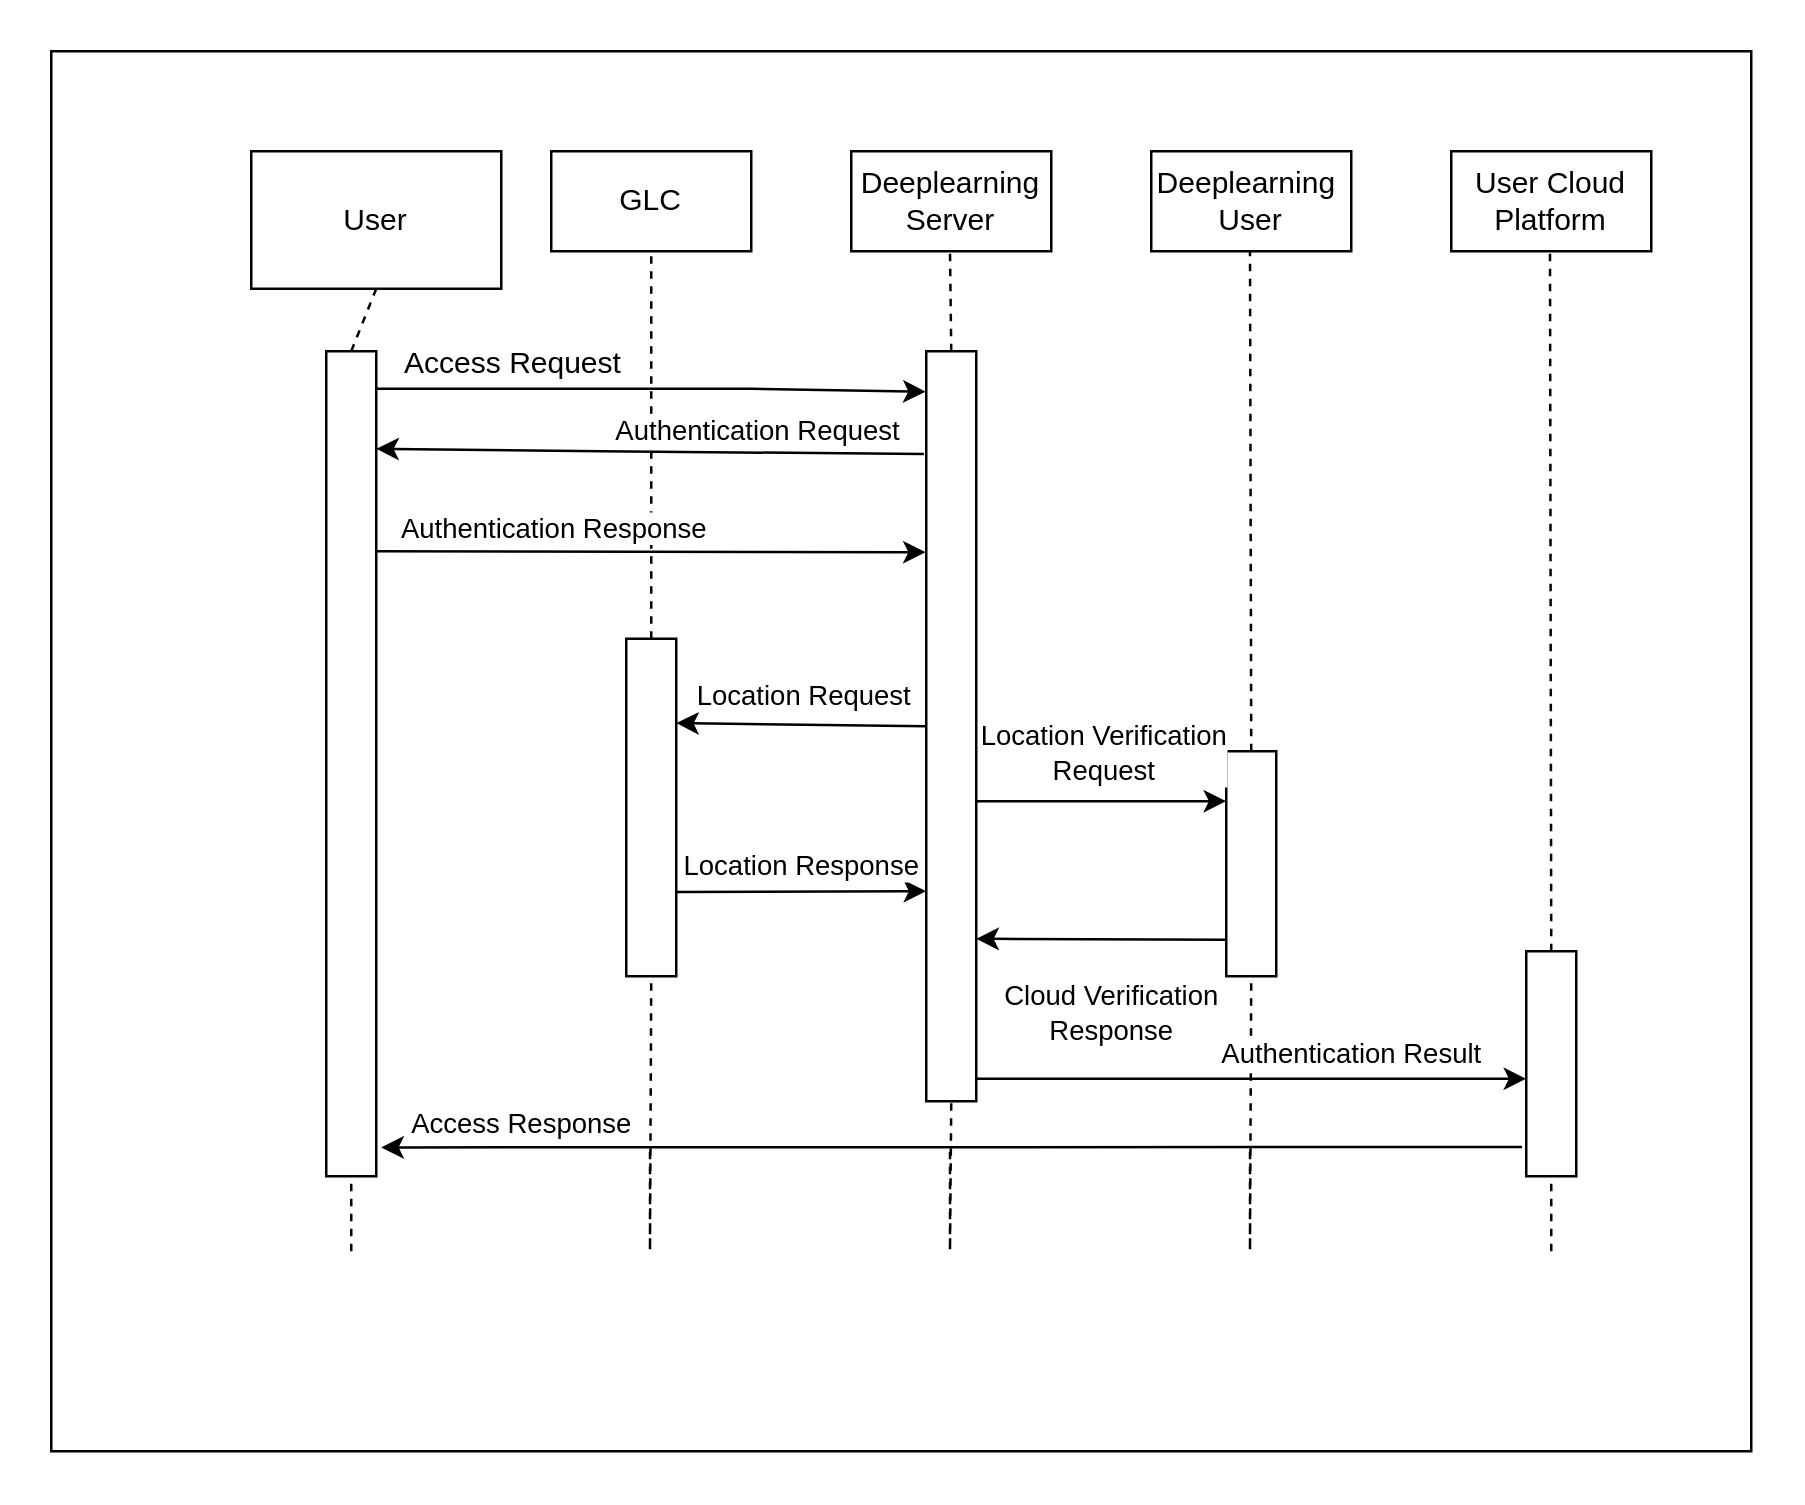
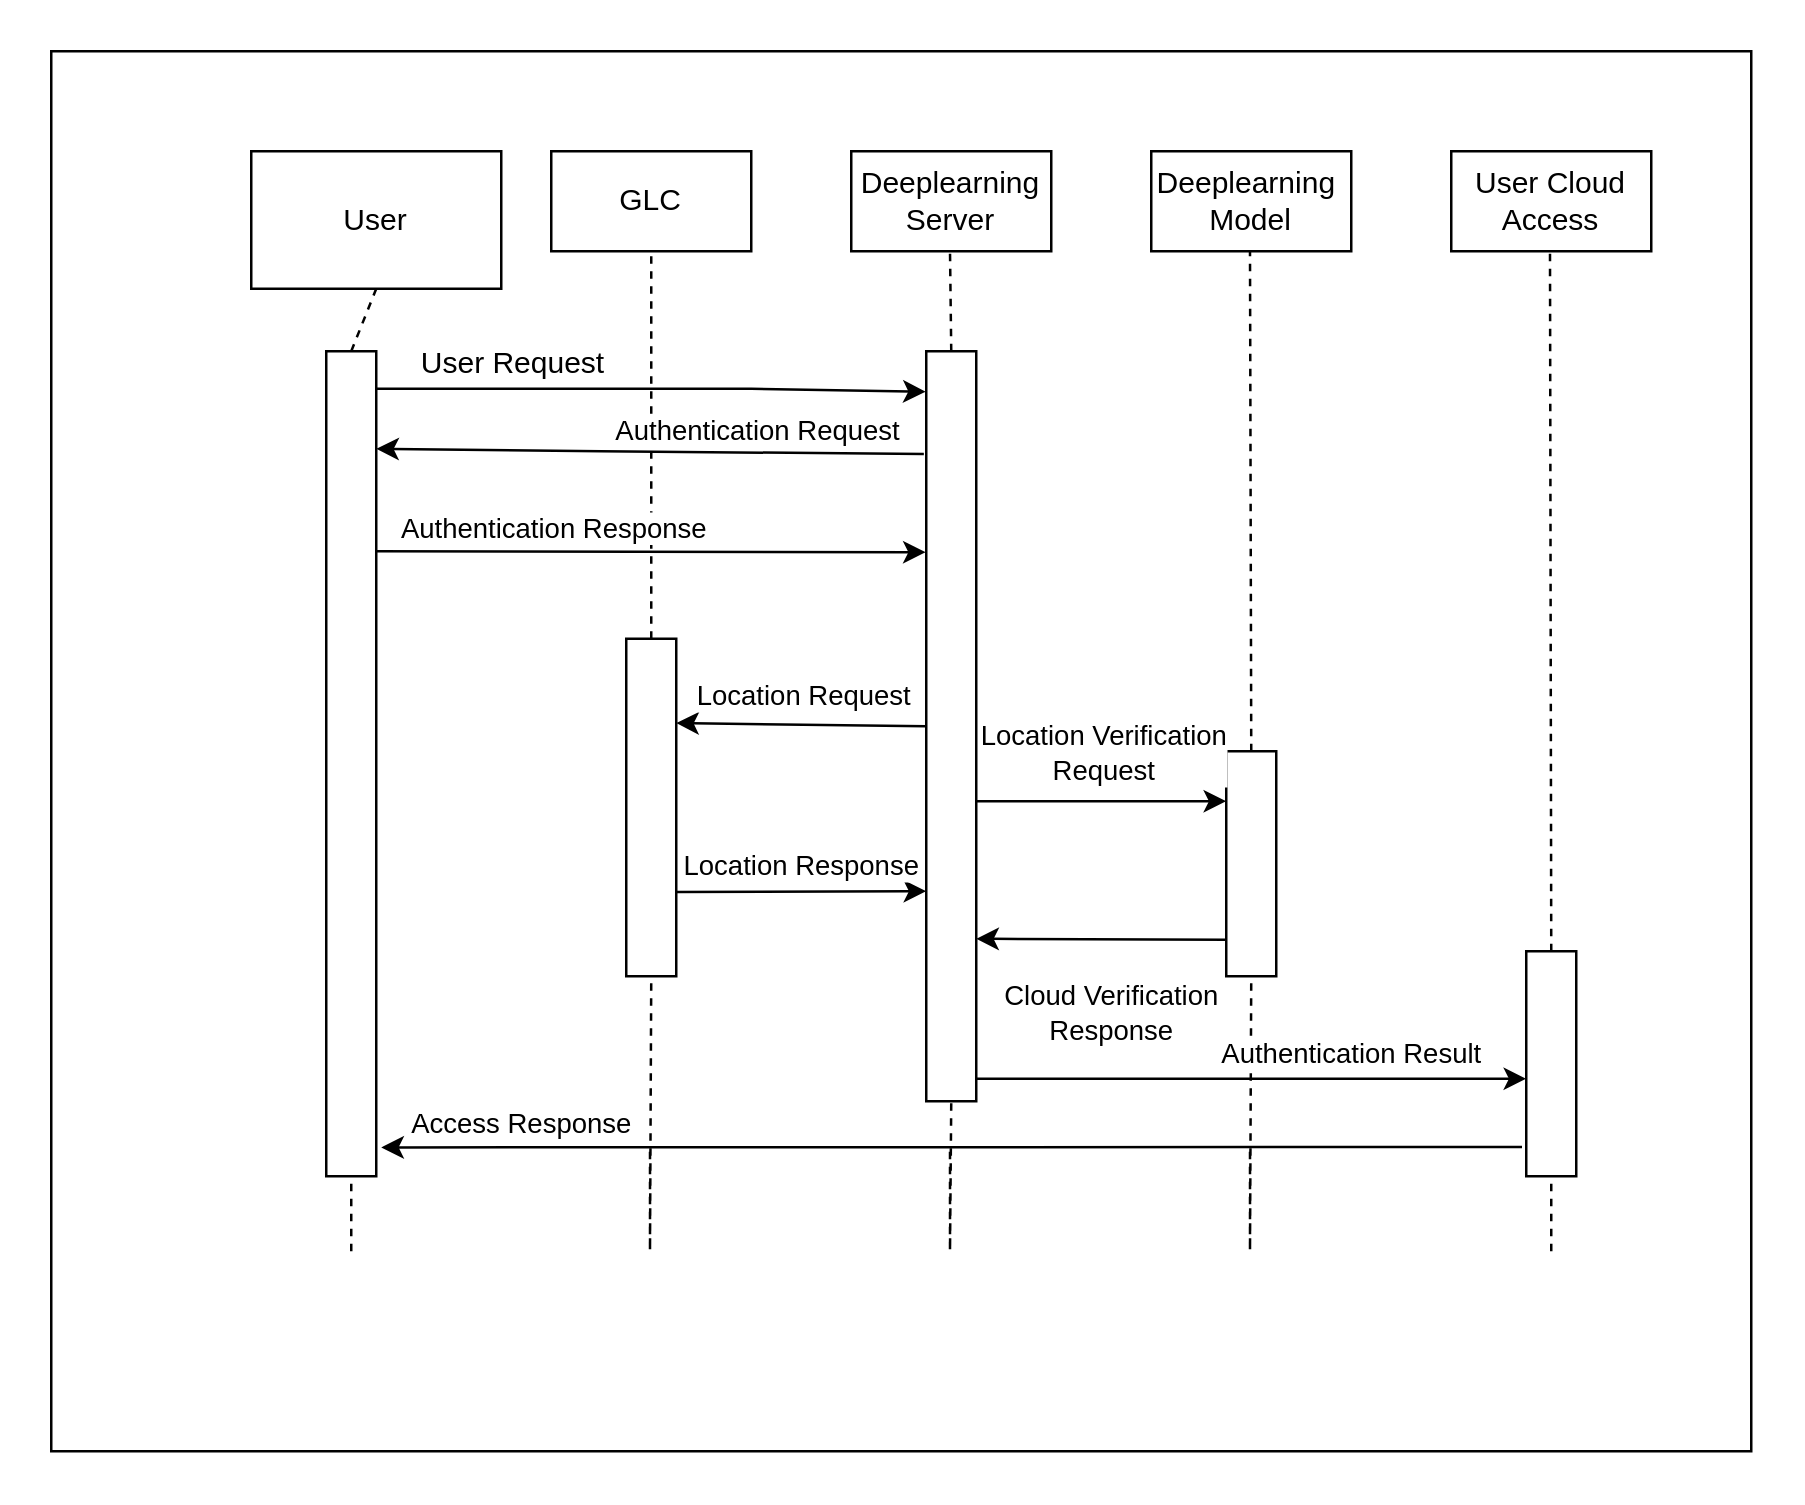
  <mxCell id="0" />
  <mxCell id="1" parent="0" />
  <mxCell id="2" value="" style="rounded=0;whiteSpace=wrap;html=1;fillColor=none;" vertex="1" parent="1"><mxGeometry x="20" y="20" width="680" height="560" as="geometry" /></mxCell>
  <mxCell id="3" value="User" style="rounded=0;whiteSpace=wrap;html=1;fillColor=none;" vertex="1" parent="1"><mxGeometry x="100" y="60" width="100" height="55" as="geometry" /></mxCell>
  <mxCell id="4" value="GLC" style="rounded=0;whiteSpace=wrap;html=1;fillColor=none;" vertex="1" parent="1"><mxGeometry x="220" y="60" width="80" height="40" as="geometry" /></mxCell>
- <mxCell id="5" value="User Cloud Platform" style="rounded=0;whiteSpace=wrap;html=1;fillColor=none;" vertex="1" parent="1"><mxGeometry x="580" y="60" width="80" height="40" as="geometry" /></mxCell>
+ <mxCell id="5" value="User Cloud Access" style="rounded=0;whiteSpace=wrap;html=1;fillColor=none;" vertex="1" parent="1"><mxGeometry x="580" y="60" width="80" height="40" as="geometry" /></mxCell>
  <mxCell id="6" value="Deeplearning&lt;br&gt;Server" style="rounded=0;whiteSpace=wrap;html=1;fillColor=none;" vertex="1" parent="1"><mxGeometry x="340" y="60" width="80" height="40" as="geometry" /></mxCell>
- <mxCell id="7" value="Deeplearning&amp;nbsp;&lt;br&gt;User" style="rounded=0;whiteSpace=wrap;html=1;fillColor=none;" vertex="1" parent="1"><mxGeometry x="460" y="60" width="80" height="40" as="geometry" /></mxCell>
+ <mxCell id="7" value="Deeplearning&amp;nbsp;&lt;br&gt;Model" style="rounded=0;whiteSpace=wrap;html=1;fillColor=none;" vertex="1" parent="1"><mxGeometry x="460" y="60" width="80" height="40" as="geometry" /></mxCell>
  <mxCell id="8" value="" style="endArrow=none;dashed=1;html=1;rounded=0;entryX=0.5;entryY=1;entryDx=0;entryDy=0;exitX=0.5;exitY=0;exitDx=0;exitDy=0;startArrow=none;" edge="1" parent="1" source="15"><mxGeometry width="50" height="50" relative="1" as="geometry"><mxPoint x="379.5" y="460.16" as="sourcePoint" /><mxPoint x="379.5" y="100" as="targetPoint" /><Array as="points" /></mxGeometry></mxCell>
  <mxCell id="9" value="" style="endArrow=none;dashed=1;html=1;rounded=0;entryX=0.5;entryY=1;entryDx=0;entryDy=0;exitX=0.5;exitY=0;exitDx=0;exitDy=0;startArrow=none;" edge="1" parent="1" source="29"><mxGeometry width="50" height="50" relative="1" as="geometry"><mxPoint x="499.5" y="460.16" as="sourcePoint" /><mxPoint x="499.5" y="100" as="targetPoint" /><Array as="points" /></mxGeometry></mxCell>
  <mxCell id="10" value="" style="endArrow=none;dashed=1;html=1;rounded=0;entryX=0.5;entryY=1;entryDx=0;entryDy=0;exitX=0.5;exitY=0;exitDx=0;exitDy=0;startArrow=none;" edge="1" parent="1" source="35"><mxGeometry width="50" height="50" relative="1" as="geometry"><mxPoint x="619.5" y="460.16" as="sourcePoint" /><mxPoint x="619.5" y="100" as="targetPoint" /><Array as="points" /></mxGeometry></mxCell>
  <mxCell id="11" value="" style="endArrow=none;dashed=1;html=1;rounded=0;entryX=0.5;entryY=1;entryDx=0;entryDy=0;exitX=0.125;exitY=0.786;exitDx=0;exitDy=0;exitPerimeter=0;" edge="1" parent="1" target="17"><mxGeometry width="50" height="50" relative="1" as="geometry"><mxPoint x="259.5" y="460.16" as="sourcePoint" /><mxPoint x="259.5" y="100" as="targetPoint" /><Array as="points"><mxPoint x="259.5" y="500" /></Array></mxGeometry></mxCell>
  <mxCell id="12" value="" style="rounded=0;whiteSpace=wrap;html=1;fillColor=none;" vertex="1" parent="1"><mxGeometry x="130" y="140" width="20" height="330" as="geometry" /></mxCell>
  <mxCell id="13" value="" style="endArrow=none;dashed=1;html=1;rounded=0;entryX=0.5;entryY=1;entryDx=0;entryDy=0;" edge="1" parent="1" target="12"><mxGeometry width="50" height="50" relative="1" as="geometry"><mxPoint x="140" y="500" as="sourcePoint" /><mxPoint x="140" y="100" as="targetPoint" /><Array as="points"><mxPoint x="140" y="500" /></Array></mxGeometry></mxCell>
  <mxCell id="14" value="" style="endArrow=none;dashed=1;html=1;rounded=0;exitX=0.5;exitY=0;exitDx=0;exitDy=0;entryX=0.5;entryY=1;entryDx=0;entryDy=0;" edge="1" parent="1" source="12" target="3"><mxGeometry width="50" height="50" relative="1" as="geometry"><mxPoint x="360" y="320" as="sourcePoint" /><mxPoint x="410" y="270" as="targetPoint" /></mxGeometry></mxCell>
  <mxCell id="15" value="" style="rounded=0;whiteSpace=wrap;html=1;fillColor=none;" vertex="1" parent="1"><mxGeometry x="370" y="140" width="20" height="300" as="geometry" /></mxCell>
  <mxCell id="16" value="" style="endArrow=none;dashed=1;html=1;rounded=0;entryX=0.5;entryY=1;entryDx=0;entryDy=0;exitX=0.125;exitY=0.786;exitDx=0;exitDy=0;exitPerimeter=0;" edge="1" parent="1" target="15"><mxGeometry width="50" height="50" relative="1" as="geometry"><mxPoint x="379.5" y="460.16" as="sourcePoint" /><mxPoint x="379.5" y="100" as="targetPoint" /><Array as="points"><mxPoint x="379.5" y="500" /></Array></mxGeometry></mxCell>
  <mxCell id="17" value="" style="rounded=0;whiteSpace=wrap;html=1;fillColor=none;" vertex="1" parent="1"><mxGeometry x="250" y="255" width="20" height="135" as="geometry" /></mxCell>
  <mxCell id="18" value="" style="endArrow=none;dashed=1;html=1;rounded=0;" edge="1" parent="1" source="17"><mxGeometry width="50" height="50" relative="1" as="geometry"><mxPoint x="210" y="150" as="sourcePoint" /><mxPoint x="260" y="100" as="targetPoint" /></mxGeometry></mxCell>
  <mxCell id="19" value="" style="endArrow=classic;html=1;rounded=0;entryX=-0.011;entryY=0.054;entryDx=0;entryDy=0;entryPerimeter=0;" edge="1" parent="1" target="15"><mxGeometry width="50" height="50" relative="1" as="geometry"><mxPoint x="150" y="155" as="sourcePoint" /><mxPoint x="410" y="240" as="targetPoint" /><Array as="points"><mxPoint x="300" y="155" /></Array></mxGeometry></mxCell>
  <mxCell id="20" value="" style="endArrow=classic;html=1;rounded=0;entryX=-0.011;entryY=0.054;entryDx=0;entryDy=0;entryPerimeter=0;" edge="1" parent="1"><mxGeometry width="50" height="50" relative="1" as="geometry"><mxPoint x="150" y="220" as="sourcePoint" /><mxPoint x="369.78" y="220.39" as="targetPoint" /></mxGeometry></mxCell>
  <mxCell id="21" value="&amp;nbsp;Authentication Response&amp;nbsp;" style="edgeLabel;html=1;align=center;verticalAlign=middle;resizable=0;points=[];" vertex="1" connectable="0" parent="20"><mxGeometry x="-0.585" y="2" relative="1" as="geometry"><mxPoint x="24" y="-8" as="offset" /></mxGeometry></mxCell>
  <mxCell id="22" value="" style="endArrow=classic;html=1;rounded=0;exitX=-0.048;exitY=0.137;exitDx=0;exitDy=0;exitPerimeter=0;" edge="1" parent="1" source="15"><mxGeometry width="50" height="50" relative="1" as="geometry"><mxPoint x="360" y="290" as="sourcePoint" /><mxPoint x="150" y="179" as="targetPoint" /><Array as="points"><mxPoint x="240" y="180" /></Array></mxGeometry></mxCell>
  <mxCell id="23" value="&amp;nbsp;Authentication Request" style="edgeLabel;html=1;align=center;verticalAlign=middle;resizable=0;points=[];" vertex="1" connectable="0" parent="22"><mxGeometry x="-0.567" relative="1" as="geometry"><mxPoint x="-22" y="-9" as="offset" /></mxGeometry></mxCell>
- <mxCell id="24" value="Access Request" style="text;html=1;strokeColor=none;fillColor=none;align=center;verticalAlign=middle;whiteSpace=wrap;rounded=0;" vertex="1" parent="1"><mxGeometry x="160" y="140" width="90" height="10" as="geometry" /></mxCell>
+ <mxCell id="24" value="User Request" style="text;html=1;strokeColor=none;fillColor=none;align=center;verticalAlign=middle;whiteSpace=wrap;rounded=0;" vertex="1" parent="1"><mxGeometry x="160" y="140" width="90" height="10" as="geometry" /></mxCell>
  <mxCell id="25" value="" style="endArrow=classic;html=1;rounded=0;entryX=1;entryY=0.25;entryDx=0;entryDy=0;exitX=0;exitY=0.5;exitDx=0;exitDy=0;" edge="1" parent="1" source="15" target="17"><mxGeometry width="50" height="50" relative="1" as="geometry"><mxPoint x="370" y="320" as="sourcePoint" /><mxPoint x="420" y="270" as="targetPoint" /></mxGeometry></mxCell>
  <mxCell id="26" value="Location Request" style="edgeLabel;html=1;align=center;verticalAlign=middle;resizable=0;points=[];" vertex="1" connectable="0" parent="25"><mxGeometry x="-0.355" y="-1" relative="1" as="geometry"><mxPoint x="-18" y="-11" as="offset" /></mxGeometry></mxCell>
  <mxCell id="27" value="" style="endArrow=classic;html=1;rounded=0;exitX=1;exitY=0.75;exitDx=0;exitDy=0;" edge="1" parent="1" source="17"><mxGeometry width="50" height="50" relative="1" as="geometry"><mxPoint x="270" y="350" as="sourcePoint" /><mxPoint x="370" y="356" as="targetPoint" /></mxGeometry></mxCell>
  <mxCell id="28" value="Location Response" style="edgeLabel;html=1;align=center;verticalAlign=middle;resizable=0;points=[];" vertex="1" connectable="0" parent="27"><mxGeometry x="-0.514" y="-4" relative="1" as="geometry"><mxPoint x="25" y="-15" as="offset" /></mxGeometry></mxCell>
  <mxCell id="29" value="" style="rounded=0;whiteSpace=wrap;html=1;fillColor=none;" vertex="1" parent="1"><mxGeometry x="490" y="300" width="20" height="90" as="geometry" /></mxCell>
  <mxCell id="30" value="" style="endArrow=none;dashed=1;html=1;rounded=0;entryX=0.5;entryY=1;entryDx=0;entryDy=0;exitX=0.125;exitY=0.786;exitDx=0;exitDy=0;exitPerimeter=0;" edge="1" parent="1" target="29"><mxGeometry width="50" height="50" relative="1" as="geometry"><mxPoint x="499.5" y="460.16" as="sourcePoint" /><mxPoint x="499.5" y="100" as="targetPoint" /><Array as="points"><mxPoint x="499.5" y="500" /></Array></mxGeometry></mxCell>
  <mxCell id="31" value="" style="endArrow=classic;html=1;rounded=0;" edge="1" parent="1"><mxGeometry width="50" height="50" relative="1" as="geometry"><mxPoint x="390" y="320" as="sourcePoint" /><mxPoint x="490" y="320" as="targetPoint" /></mxGeometry></mxCell>
  <mxCell id="32" value="Location Verification&lt;br&gt;Request" style="edgeLabel;html=1;align=center;verticalAlign=middle;resizable=0;points=[];fillColor=none;" vertex="1" connectable="0" parent="31"><mxGeometry x="-0.405" y="4" relative="1" as="geometry"><mxPoint x="20" y="-16" as="offset" /></mxGeometry></mxCell>
  <mxCell id="33" value="Cloud Verification&lt;br&gt;Response" style="edgeLabel;html=1;align=center;verticalAlign=middle;resizable=0;points=[];" vertex="1" connectable="0" parent="1"><mxGeometry x="450" y="410" as="geometry"><mxPoint x="-7" y="-6" as="offset" /></mxGeometry></mxCell>
  <mxCell id="34" value="" style="endArrow=classic;html=1;rounded=0;exitX=-0.011;exitY=0.838;exitDx=0;exitDy=0;exitPerimeter=0;" edge="1" parent="1" source="29"><mxGeometry width="50" height="50" relative="1" as="geometry"><mxPoint x="300" y="360" as="sourcePoint" /><mxPoint x="390" y="375" as="targetPoint" /></mxGeometry></mxCell>
  <mxCell id="35" value="" style="rounded=0;whiteSpace=wrap;html=1;fillColor=none;" vertex="1" parent="1"><mxGeometry x="610" y="380" width="20" height="90" as="geometry" /></mxCell>
  <mxCell id="36" value="" style="endArrow=classic;html=1;rounded=0;exitX=0.989;exitY=0.97;exitDx=0;exitDy=0;exitPerimeter=0;" edge="1" parent="1" source="15"><mxGeometry width="50" height="50" relative="1" as="geometry"><mxPoint x="390" y="440" as="sourcePoint" /><mxPoint x="610" y="431" as="targetPoint" /></mxGeometry></mxCell>
  <mxCell id="37" value="&amp;nbsp;Authentication Result&amp;nbsp;" style="edgeLabel;html=1;align=center;verticalAlign=middle;resizable=0;points=[];" vertex="1" connectable="0" parent="36"><mxGeometry x="0.362" y="1" relative="1" as="geometry"><mxPoint y="-10" as="offset" /></mxGeometry></mxCell>
  <mxCell id="38" value="" style="endArrow=classic;html=1;rounded=0;exitX=-0.085;exitY=0.87;exitDx=0;exitDy=0;exitPerimeter=0;entryX=1.1;entryY=0.965;entryDx=0;entryDy=0;entryPerimeter=0;" edge="1" parent="1" source="35" target="12"><mxGeometry width="50" height="50" relative="1" as="geometry"><mxPoint x="300" y="360" as="sourcePoint" /><mxPoint x="350" y="310" as="targetPoint" /></mxGeometry></mxCell>
  <mxCell id="39" value="Access Response" style="edgeLabel;html=1;align=center;verticalAlign=middle;resizable=0;points=[];" vertex="1" connectable="0" parent="38"><mxGeometry x="0.7" y="-1" relative="1" as="geometry"><mxPoint x="-13" y="-9" as="offset" /></mxGeometry></mxCell>
  <mxCell id="40" value="" style="endArrow=none;dashed=1;html=1;rounded=0;" edge="1" parent="1"><mxGeometry width="50" height="50" relative="1" as="geometry"><mxPoint x="620" y="500" as="sourcePoint" /><mxPoint x="620" y="470" as="targetPoint" /></mxGeometry></mxCell>
